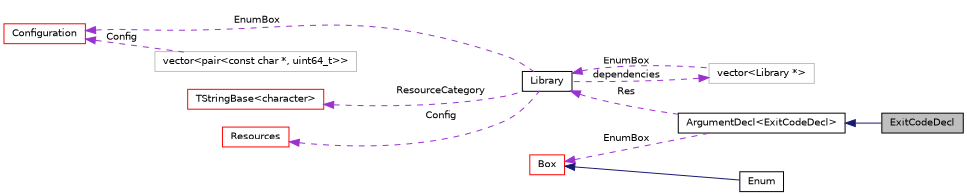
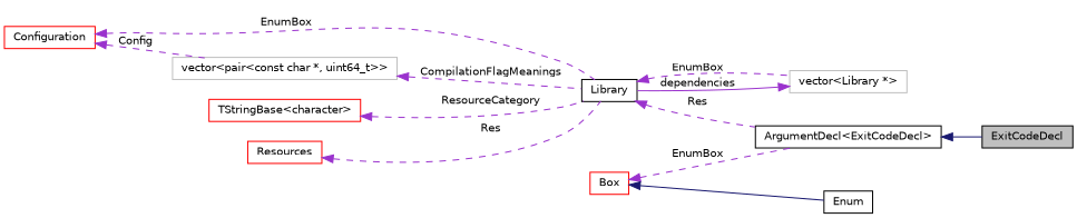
  digraph {
    rankdir=LR
    node [color=black fillcolor=white fontname=Helvetica fontsize=10 shape=record style=filled]
    edge [color=darkorchid3 dir=back fontname=Helvetica fontsize=10 labelfontname=Helvetica labelfontsize=10 style=dashed]
    n1 [fillcolor=grey75 fontcolor=black height=0.2 label=ExitCodeDecl width=0.4]
    n2 [color=grey75 height=0.2 label="vector\<Library *\>" width=0.4]
    n3 [height=0.2 label=Library width=0.4]
    n4 [height=0.2 label="ArgumentDecl\<ExitCodeDecl\>" width=0.4]
    n5 [color=grey75 height=0.2 label="vector\<pair\<const char *, uint64_t\>\>" width=0.4]
    n6 [color=red height=0.2 label="TStringBase\<character\>" width=0.4]
    n7 [color=red height=0.2 label=Resources width=0.4]
    n8 [color=red height=0.2 label=Configuration width=0.4]
    n9 [height=0.2 label=Enum width=0.4]
    n10 [color=red height=0.2 label=Box width=0.4]
-   n2 -> n3 [label=" dependencies"]
+   n2 -> n3 [label=" dependencies" style=solid]
    n3 -> n2 [label=" EnumBox"]
    n3 -> n4 [label=" Res"]
    n4 -> n1 [color=midnightblue style=solid]
+   n5 -> n3 [label=" CompilationFlagMeanings"]
    n6 -> n3 [label=" ResourceCategory"]
-   n7 -> n3 [label=" Config"]
+   n7 -> n3 [label=" Res"]
    n8 -> n3 [label=" EnumBox"]
    n8 -> n5 [label=" Config"]
    n10 -> n4 [label=" EnumBox"]
    n10 -> n9 [color=midnightblue style=solid]
  }
